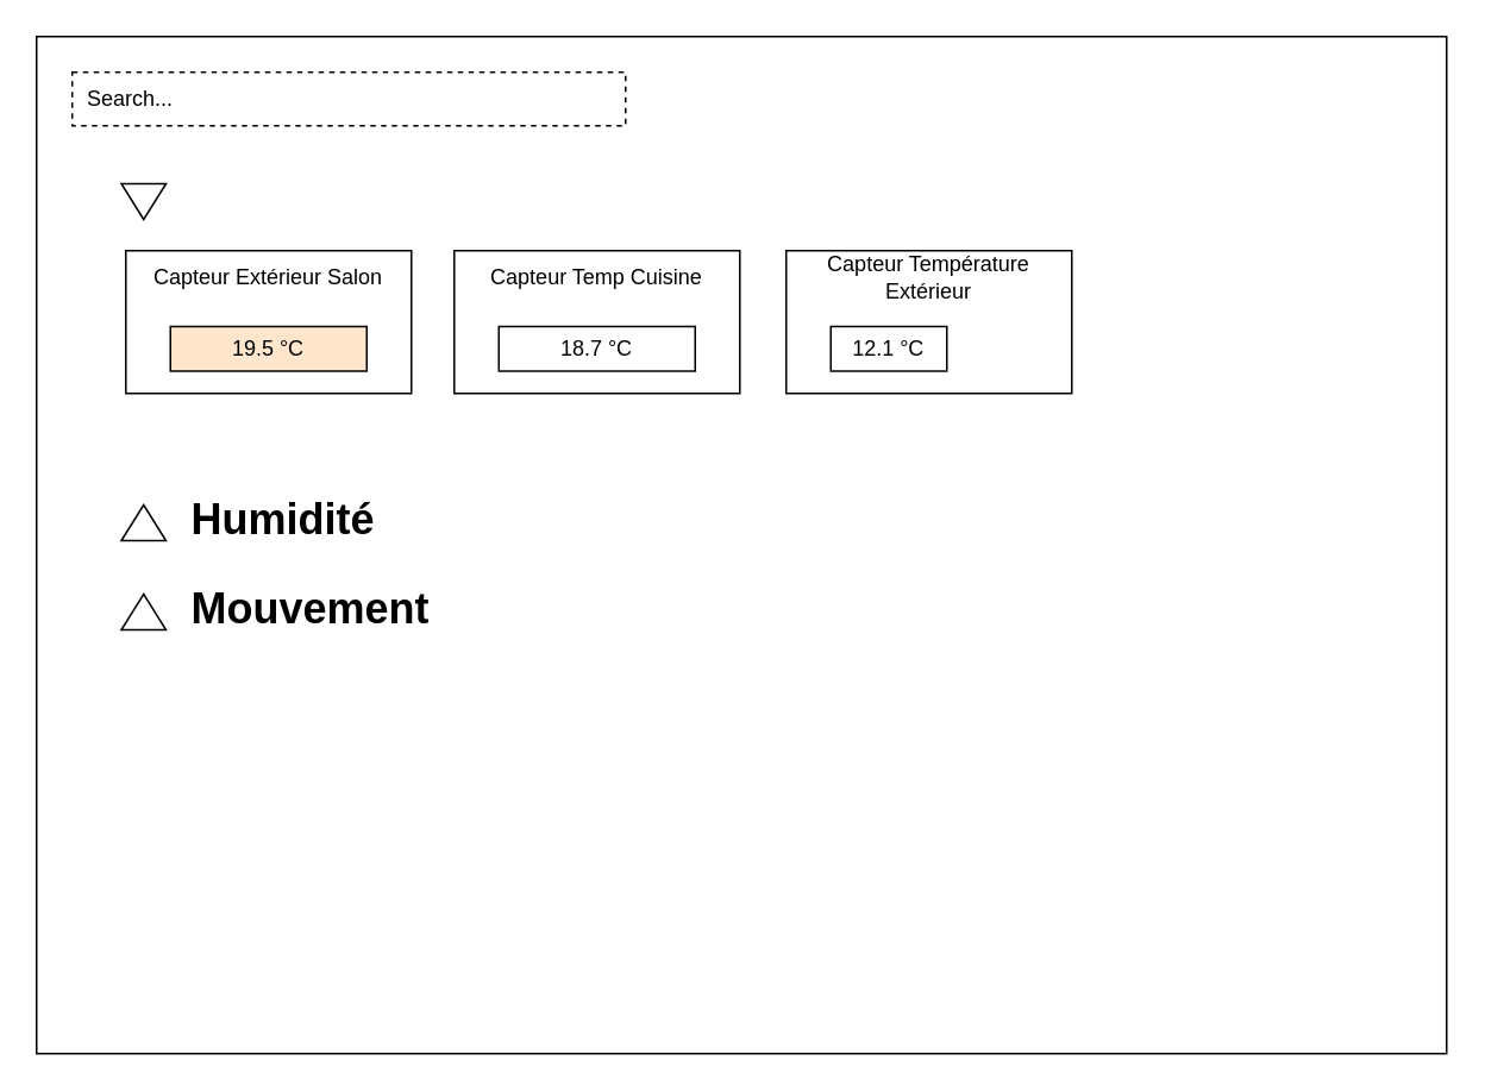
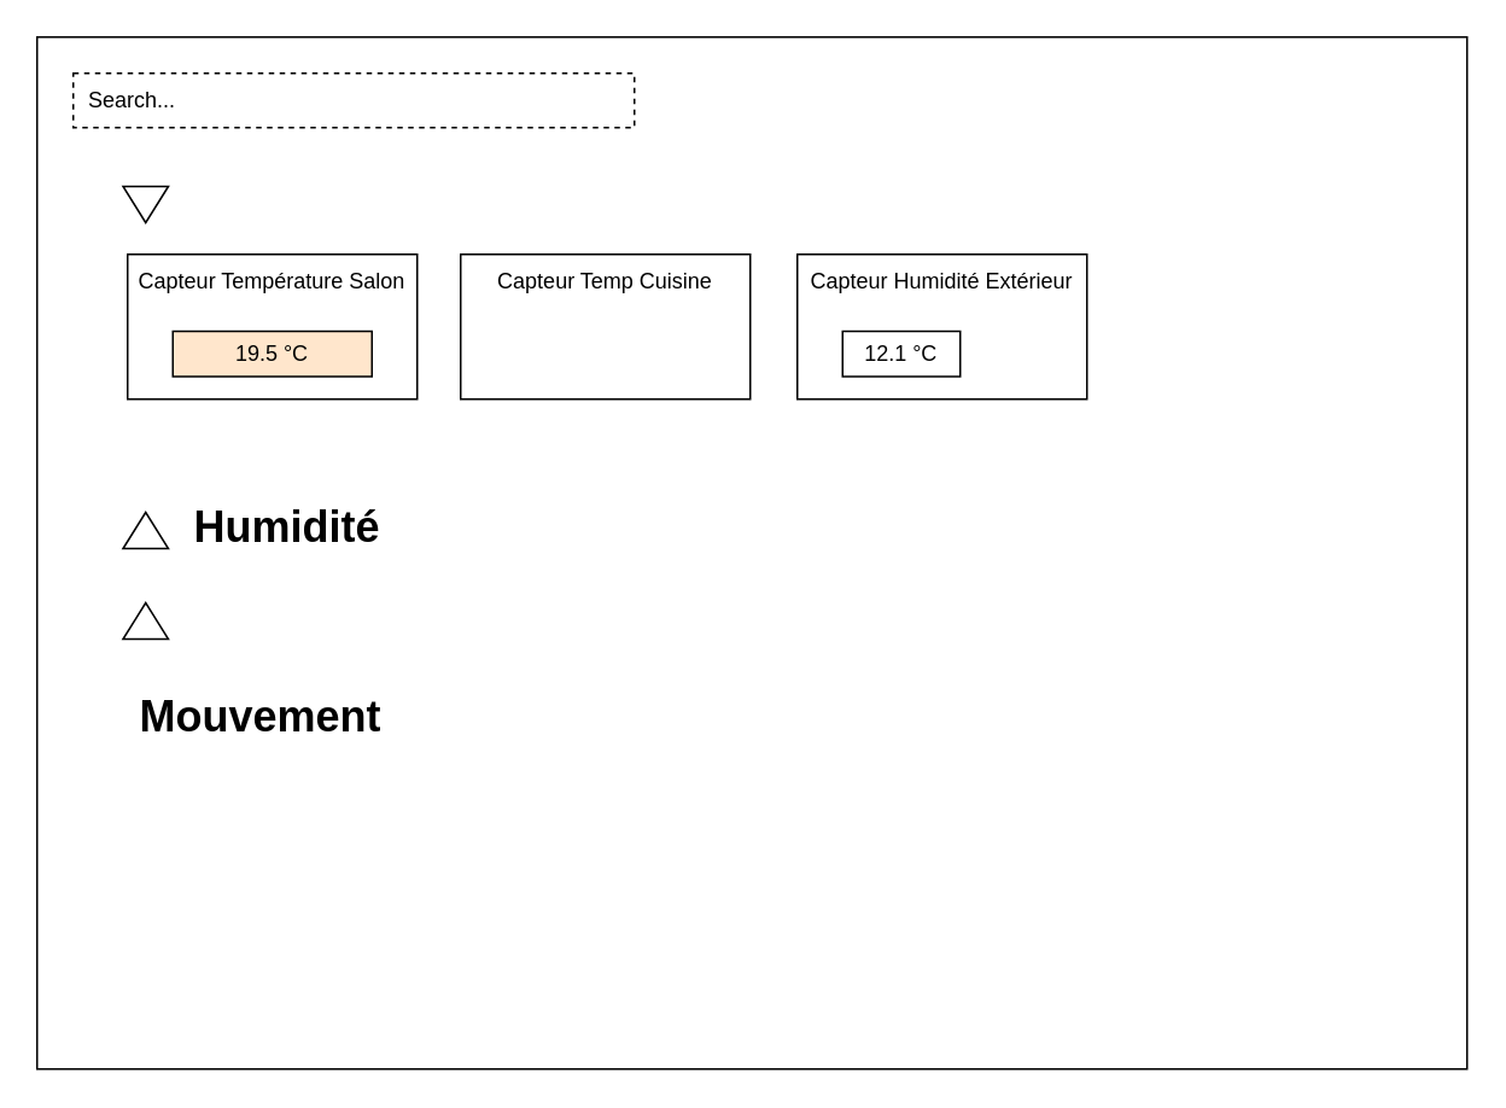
  <mxCell id="0" />
  <mxCell id="1" parent="0" />
  <mxCell id="2" value="" style="rounded=0;whiteSpace=wrap;html=1;" vertex="1" parent="1"><mxGeometry x="20" y="20" width="790" height="570" as="geometry" /></mxCell>
  <mxCell id="3" value="&lt;div align=&quot;left&quot;&gt;&amp;nbsp; Search...&lt;/div&gt;" style="rounded=0;whiteSpace=wrap;html=1;align=left;dashed=1;" vertex="1" parent="1"><mxGeometry x="40" y="40" width="310" height="30" as="geometry" /></mxCell>
  <mxCell id="4" value="" style="triangle;whiteSpace=wrap;html=1;rotation=90;" vertex="1" parent="1"><mxGeometry x="70" y="100" width="20" height="25" as="geometry" /></mxCell>
  <mxCell id="5" value="" style="triangle;whiteSpace=wrap;html=1;rotation=-90;" vertex="1" parent="1"><mxGeometry x="70" y="280" width="20" height="25" as="geometry" /></mxCell>
  <mxCell id="6" value="&lt;h1 style=&quot;margin-top: 0px;&quot;&gt;Humidité&lt;br&gt;&lt;/h1&gt;" style="text;html=1;whiteSpace=wrap;overflow=hidden;rounded=0;" vertex="1" parent="1"><mxGeometry x="105" y="270" width="180" height="50" as="geometry" /></mxCell>
  <mxCell id="7" value="" style="triangle;whiteSpace=wrap;html=1;rotation=-90;" vertex="1" parent="1"><mxGeometry x="70" y="330" width="20" height="25" as="geometry" /></mxCell>
- <mxCell id="8" value="&lt;h1 style=&quot;margin-top: 0px;&quot;&gt;Mouvement&lt;br&gt;&lt;/h1&gt;" style="text;html=1;whiteSpace=wrap;overflow=hidden;rounded=0;" vertex="1" parent="1"><mxGeometry x="105" y="320" width="180" height="50" as="geometry" /></mxCell>
+ <mxCell id="8" value="&lt;h1 style=&quot;margin-top: 0px;&quot;&gt;Mouvement&lt;br&gt;&lt;/h1&gt;" style="text;html=1;whiteSpace=wrap;overflow=hidden;rounded=0;" vertex="1" parent="1"><mxGeometry x="75" y="375" width="180" height="50" as="geometry" /></mxCell>
  <mxCell id="9" value="" style="rounded=0;whiteSpace=wrap;html=1;" vertex="1" parent="1"><mxGeometry x="70" y="140" width="160" height="80" as="geometry" /></mxCell>
- <mxCell id="10" value="Capteur Extérieur Salon" style="text;html=1;align=center;verticalAlign=middle;whiteSpace=wrap;rounded=0;" vertex="1" parent="1"><mxGeometry x="70" y="140" width="160" height="30" as="geometry" /></mxCell>
+ <mxCell id="10" value="Capteur Température Salon" style="text;html=1;align=center;verticalAlign=middle;whiteSpace=wrap;rounded=0;" vertex="1" parent="1"><mxGeometry x="70" y="140" width="160" height="30" as="geometry" /></mxCell>
  <mxCell id="11" value="19.5 °C" style="rounded=0;whiteSpace=wrap;html=1;fillColor=#ffe6cc;" vertex="1" parent="1"><mxGeometry x="95" y="182.5" width="110" height="25" as="geometry" /></mxCell>
  <mxCell id="12" value="" style="rounded=0;whiteSpace=wrap;html=1;" vertex="1" parent="1"><mxGeometry x="254" y="140" width="160" height="80" as="geometry" /></mxCell>
  <mxCell id="13" value="Capteur Temp Cuisine" style="text;html=1;align=center;verticalAlign=middle;whiteSpace=wrap;rounded=0;" vertex="1" parent="1"><mxGeometry x="254" y="140" width="160" height="30" as="geometry" /></mxCell>
- <mxCell id="14" value="18.7 °C" style="rounded=0;whiteSpace=wrap;html=1;" vertex="1" parent="1"><mxGeometry x="279" y="182.5" width="110" height="25" as="geometry" /></mxCell>
  <mxCell id="15" value="" style="rounded=0;whiteSpace=wrap;html=1;" vertex="1" parent="1"><mxGeometry x="440" y="140" width="160" height="80" as="geometry" /></mxCell>
- <mxCell id="16" value="Capteur Température Extérieur" style="text;html=1;align=center;verticalAlign=middle;whiteSpace=wrap;rounded=0;" vertex="1" parent="1"><mxGeometry x="440" y="140" width="160" height="30" as="geometry" /></mxCell>
+ <mxCell id="16" value="Capteur Humidité Extérieur" style="text;html=1;align=center;verticalAlign=middle;whiteSpace=wrap;rounded=0;" vertex="1" parent="1"><mxGeometry x="440" y="140" width="160" height="30" as="geometry" /></mxCell>
  <mxCell id="17" value="12.1 °C" style="rounded=0;whiteSpace=wrap;html=1;" vertex="1" parent="1"><mxGeometry x="465" y="182.5" width="65" height="25" as="geometry" /></mxCell>
